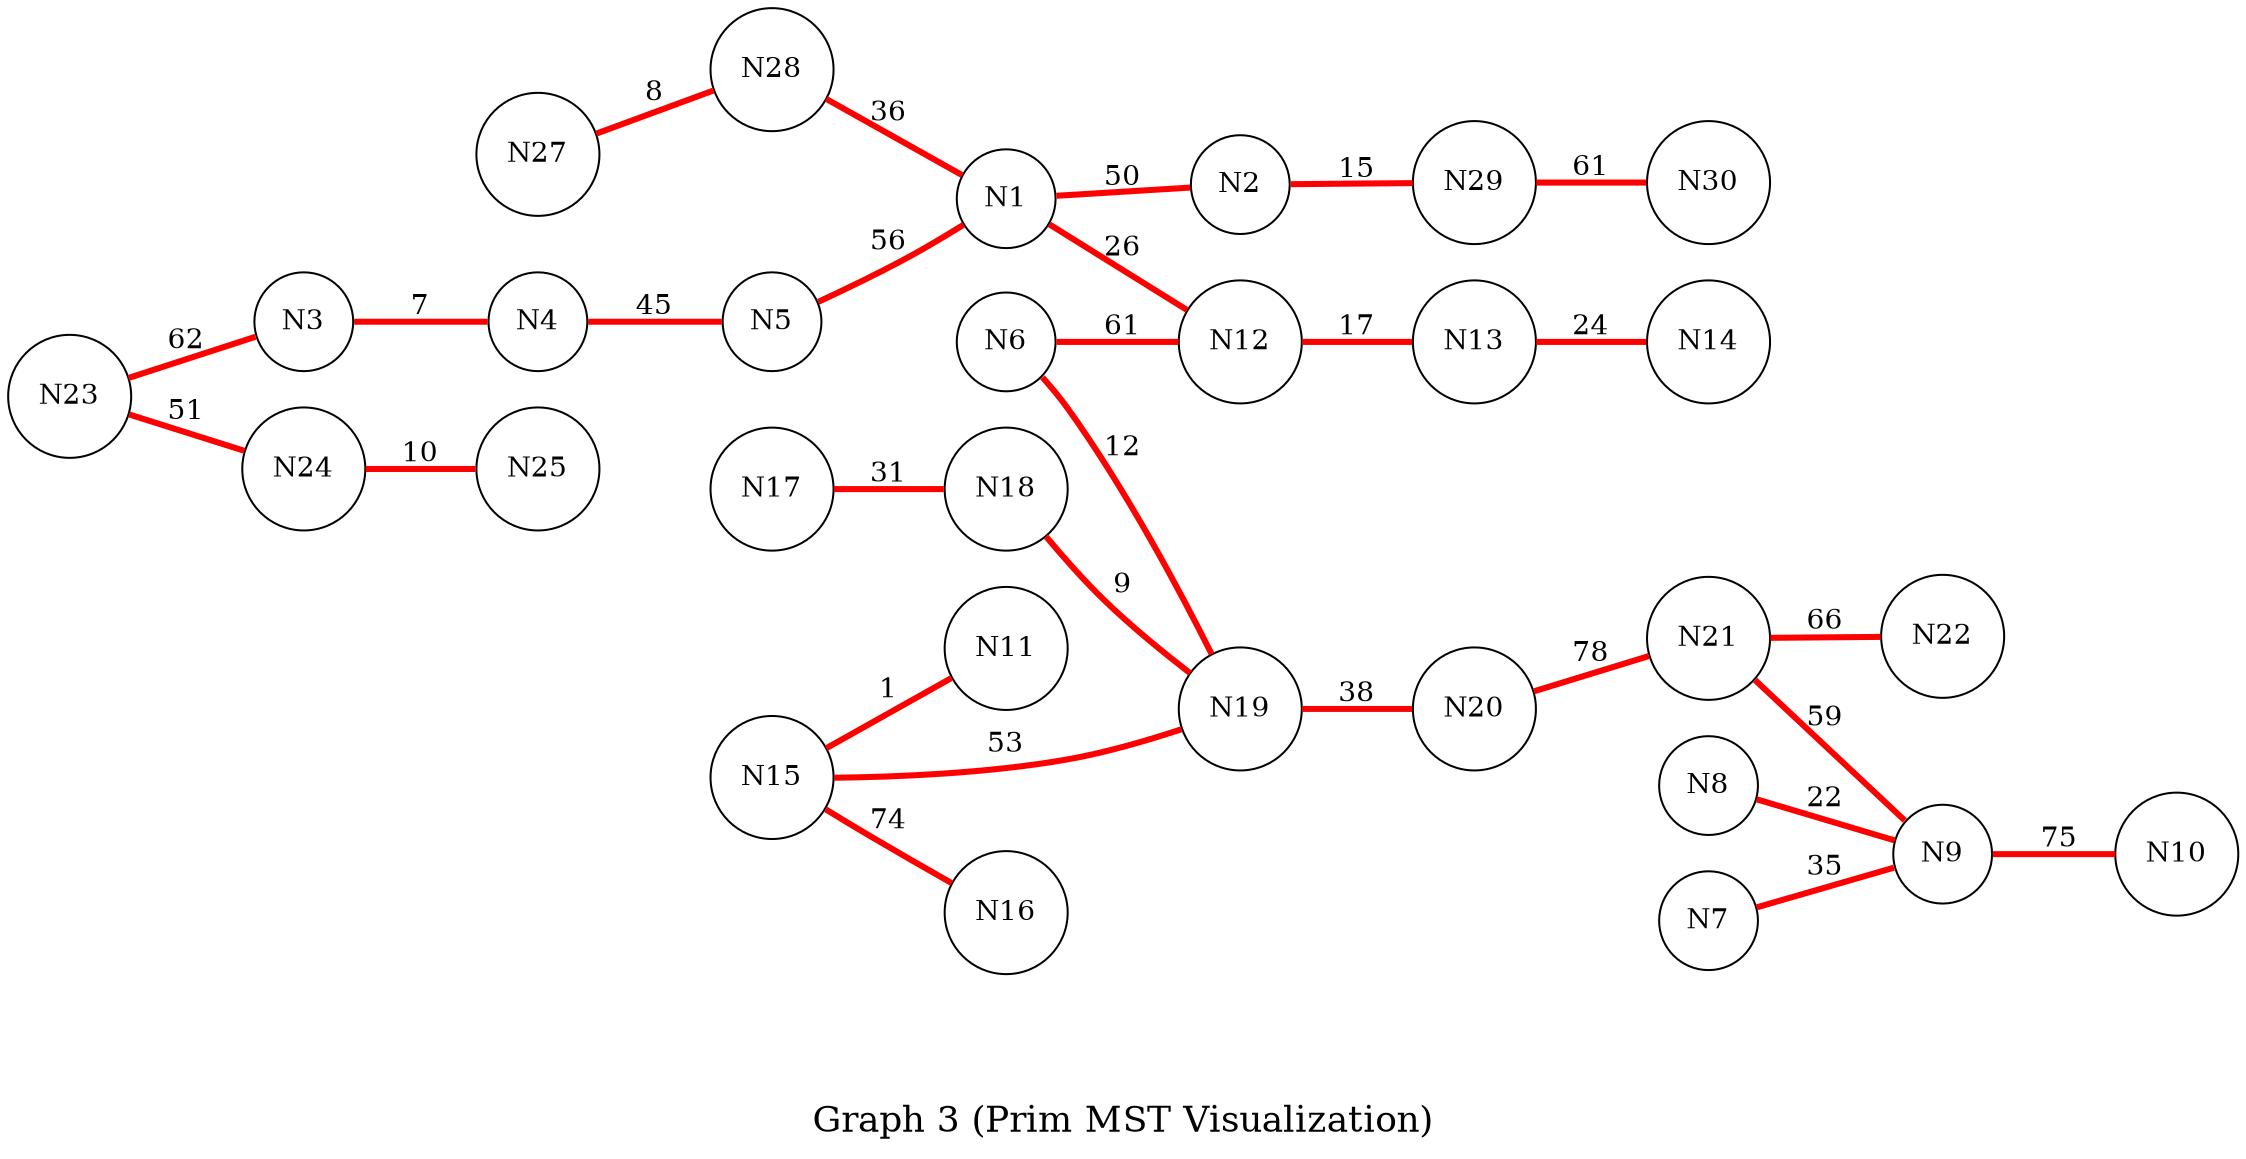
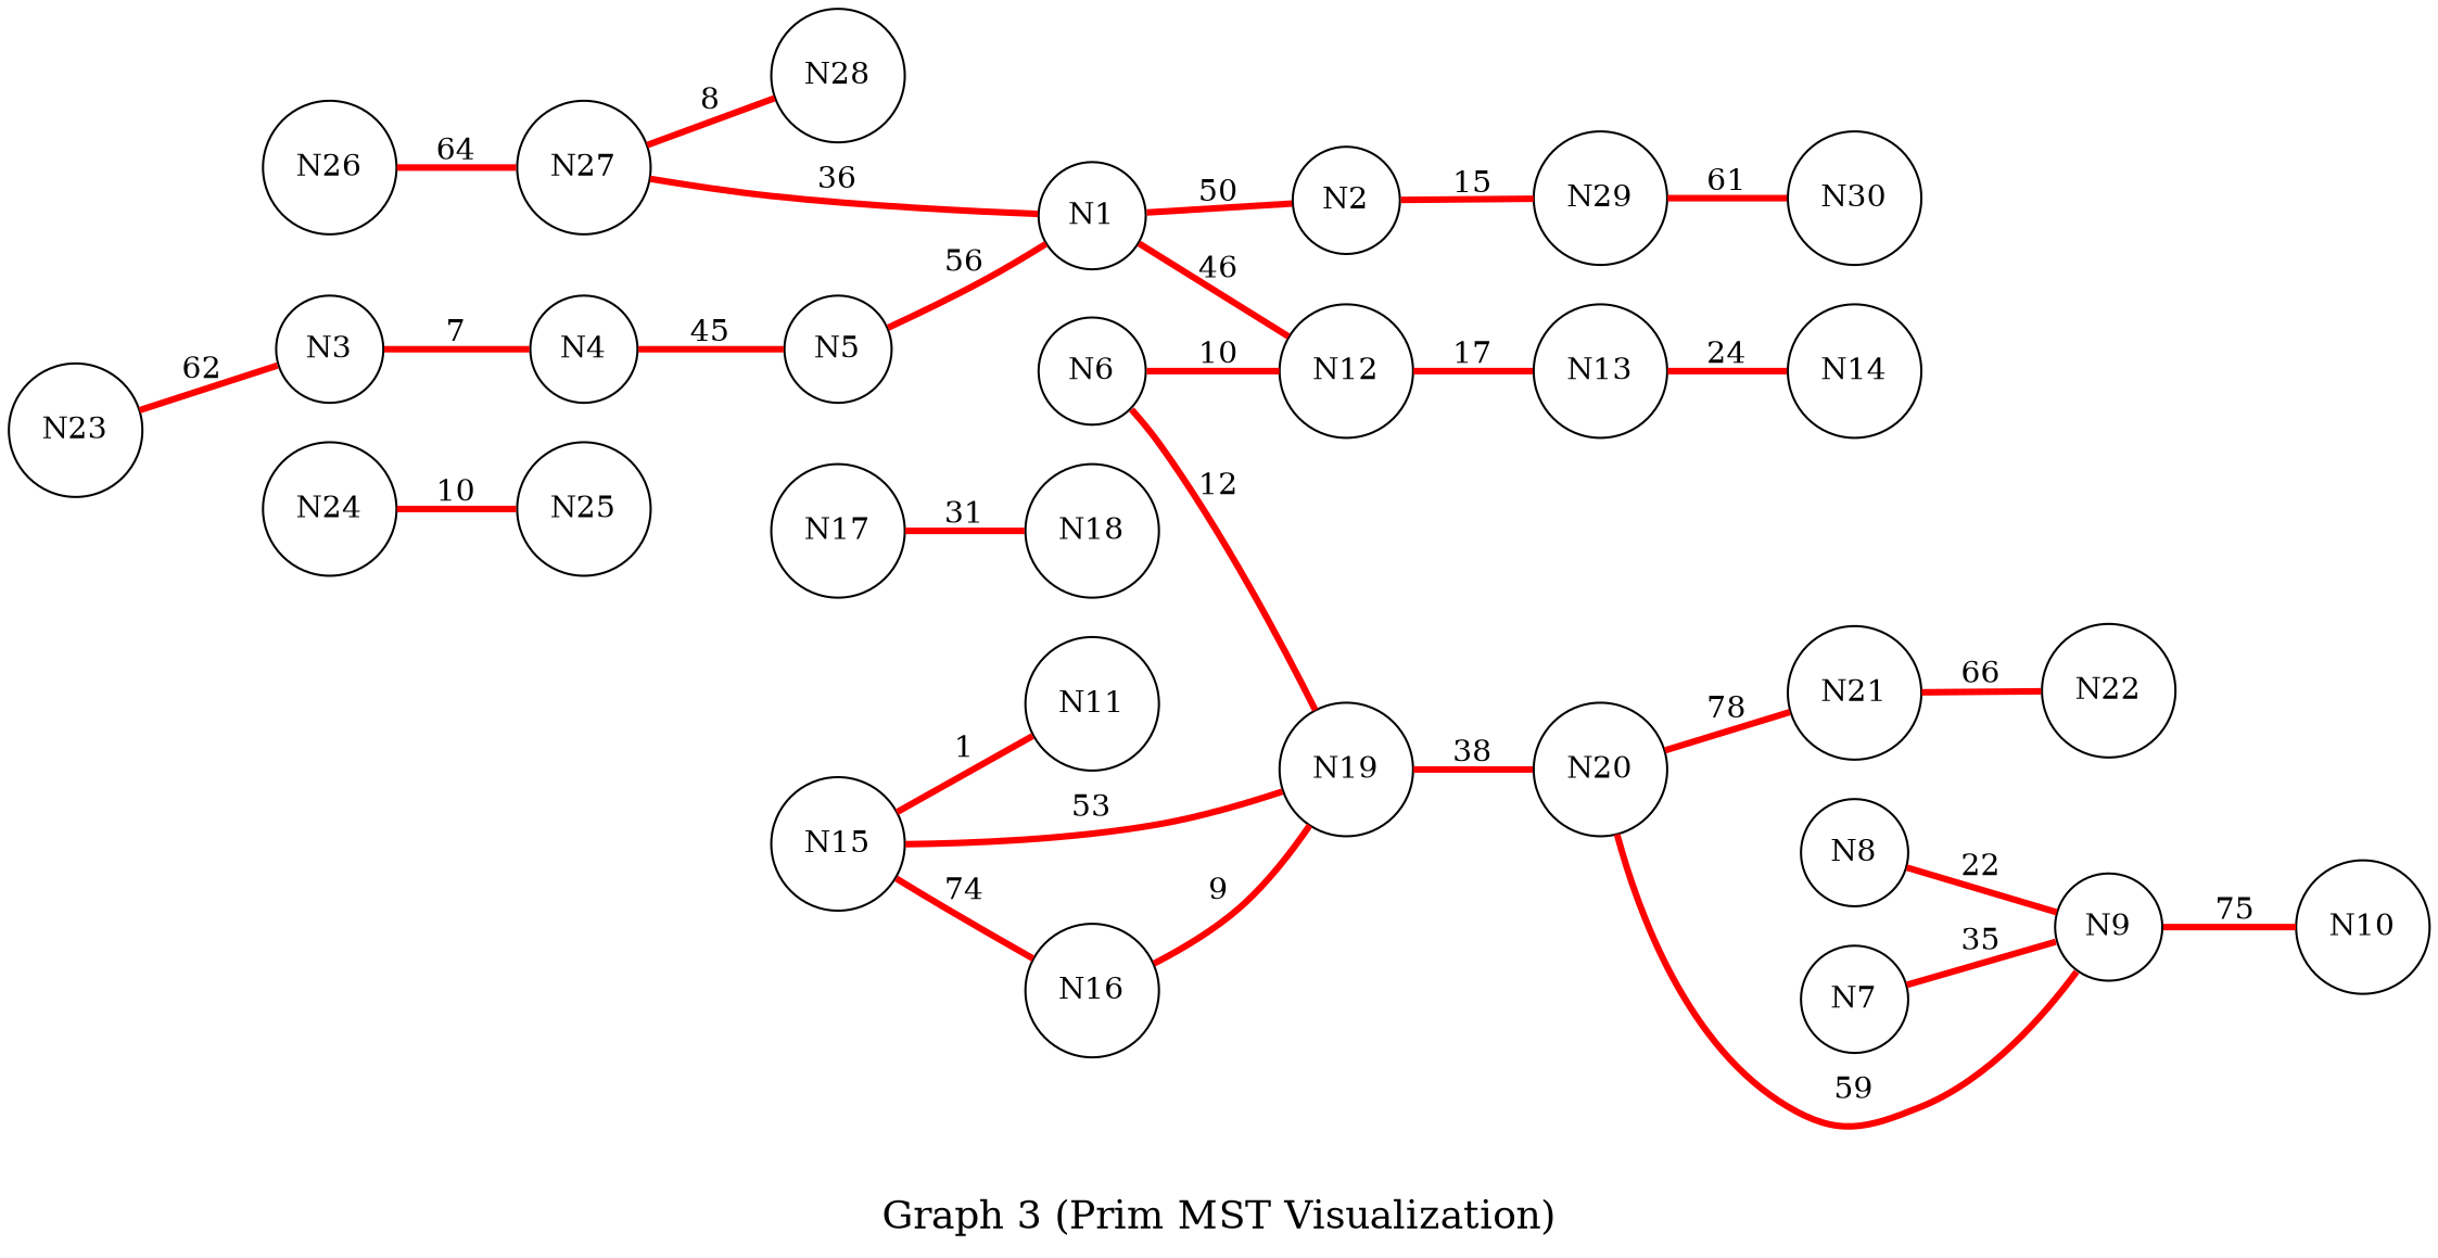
  graph {
    fontsize=18
    label="Graph 3 (Prim MST Visualization)"
    rankdir=LR
    node [shape=circle]
    edge [color=red penwidth=3.0]
    N1
    N12
    N2
    N13
    N29
    N14
    N6
    N19
    N20
    N9
    N21
    N18
    N17
    N27
    N28
    N10
    N22
    N30
    N15
    N11
    N16
    N5
    N4
    N3
    N8
    N7
    N23
    N24
    N25
-   N1 -- N12 [label=26]
+   N26
+   N1 -- N12 [label=46]
    N1 -- N2 [label=50]
    N12 -- N13 [label=17]
    N2 -- N29 [label=15]
    N13 -- N14 [label=24]
    N29 -- N30 [label=61]
-   N6 -- N12 [label=61]
+   N6 -- N12 [label=10]
    N6 -- N19 [label=12]
    N19 -- N20 [label=38]
-   N21 -- N9 [label=59]
+   N20 -- N9 [label=59]
    N20 -- N21 [label=78]
    N9 -- N10 [label=75]
    N21 -- N22 [label=66]
-   N18 -- N19 [label=9]
+   N16 -- N19 [label=9]
    N17 -- N18 [label=31]
-   N28 -- N1 [label=36]
+   N27 -- N1 [label=36]
    N27 -- N28 [label=8]
    N15 -- N19 [label=53]
    N15 -- N11 [label=1]
    N15 -- N16 [label=74]
    N5 -- N1 [label=56]
    N4 -- N5 [label=45]
    N3 -- N4 [label=7]
    N8 -- N9 [label=22]
    N7 -- N9 [label=35]
    N23 -- N3 [label=62]
-   N23 -- N24 [label=51]
    N24 -- N25 [label=10]
+   N26 -- N27 [label=64]
  }
